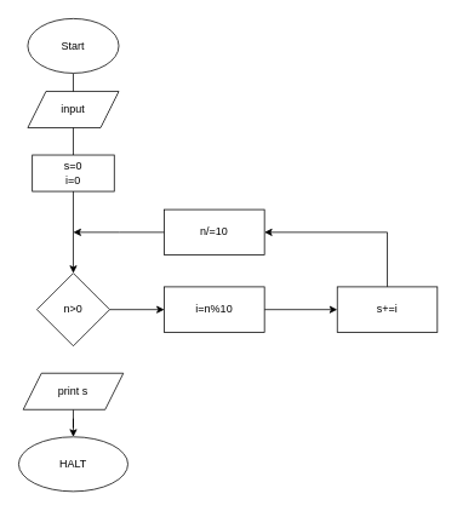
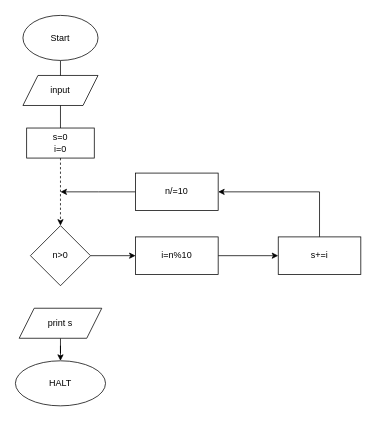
  <mxCell id="0" />
  <mxCell id="1" parent="0" />
  <mxCell id="2" value="" style="edgeStyle=orthogonalEdgeStyle;rounded=0;orthogonalLoop=1;jettySize=auto;html=1;endArrow=none;" edge="1" parent="1" source="3" target="6"><mxGeometry relative="1" as="geometry" /></mxCell>
  <mxCell id="3" value="Start" style="ellipse;whiteSpace=wrap;html=1;" vertex="1" parent="1"><mxGeometry x="30" y="20" width="100" height="60" as="geometry" /></mxCell>
  <mxCell id="4" value="input" style="shape=parallelogram;perimeter=parallelogramPerimeter;whiteSpace=wrap;html=1;fixedSize=1;" vertex="1" parent="1"><mxGeometry x="30" y="100" width="100" height="40" as="geometry" /></mxCell>
- <mxCell id="5" value="" style="edgeStyle=orthogonalEdgeStyle;rounded=0;orthogonalLoop=1;jettySize=auto;html=1;" edge="1" parent="1" source="6" target="8"><mxGeometry relative="1" as="geometry" /></mxCell>
+ <mxCell id="5" value="" style="edgeStyle=orthogonalEdgeStyle;rounded=0;orthogonalLoop=1;jettySize=auto;html=1;dashed=1;" edge="1" parent="1" source="6" target="8"><mxGeometry relative="1" as="geometry" /></mxCell>
  <mxCell id="6" value="s=0&lt;br&gt;i=0" style="rounded=0;whiteSpace=wrap;html=1;" vertex="1" parent="1"><mxGeometry x="35" y="170" width="90" height="40" as="geometry" /></mxCell>
  <mxCell id="7" value="" style="edgeStyle=orthogonalEdgeStyle;rounded=0;orthogonalLoop=1;jettySize=auto;html=1;" edge="1" parent="1" source="8" target="12"><mxGeometry relative="1" as="geometry" /></mxCell>
  <mxCell id="8" value="n&amp;gt;0" style="rhombus;whiteSpace=wrap;html=1;" vertex="1" parent="1"><mxGeometry x="40" y="300" width="80" height="80" as="geometry" /></mxCell>
  <mxCell id="9" style="edgeStyle=orthogonalEdgeStyle;rounded=0;orthogonalLoop=1;jettySize=auto;html=1;" edge="1" parent="1" source="10"><mxGeometry relative="1" as="geometry"><mxPoint x="80" y="255" as="targetPoint" /></mxGeometry></mxCell>
  <mxCell id="10" value="n/=10" style="rounded=0;whiteSpace=wrap;html=1;" vertex="1" parent="1"><mxGeometry x="180" y="230" width="110" height="50" as="geometry" /></mxCell>
  <mxCell id="11" value="" style="edgeStyle=orthogonalEdgeStyle;rounded=0;orthogonalLoop=1;jettySize=auto;html=1;" edge="1" parent="1" source="12" target="14"><mxGeometry relative="1" as="geometry" /></mxCell>
  <mxCell id="12" value="i=n%10" style="rounded=0;whiteSpace=wrap;html=1;" vertex="1" parent="1"><mxGeometry x="180" y="315" width="110" height="50" as="geometry" /></mxCell>
  <mxCell id="13" style="edgeStyle=orthogonalEdgeStyle;rounded=0;orthogonalLoop=1;jettySize=auto;html=1;entryX=1;entryY=0.5;entryDx=0;entryDy=0;" edge="1" parent="1" source="14" target="10"><mxGeometry relative="1" as="geometry"><Array as="points"><mxPoint x="425" y="255" /></Array></mxGeometry></mxCell>
  <mxCell id="14" value="s+=i" style="rounded=0;whiteSpace=wrap;html=1;" vertex="1" parent="1"><mxGeometry x="370" y="315" width="110" height="50" as="geometry" /></mxCell>
  <mxCell id="15" value="" style="edgeStyle=orthogonalEdgeStyle;rounded=0;orthogonalLoop=1;jettySize=auto;html=1;" edge="1" parent="1" source="16" target="17"><mxGeometry relative="1" as="geometry" /></mxCell>
  <mxCell id="16" value="print s" style="shape=parallelogram;perimeter=parallelogramPerimeter;whiteSpace=wrap;html=1;fixedSize=1;" vertex="1" parent="1"><mxGeometry x="25" y="410" width="110" height="40" as="geometry" /></mxCell>
  <mxCell id="17" value="HALT" style="ellipse;whiteSpace=wrap;html=1;" vertex="1" parent="1"><mxGeometry x="20" y="480" width="120" height="60" as="geometry" /></mxCell>
